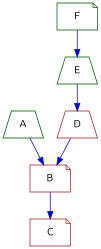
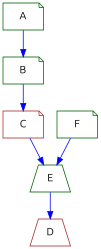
  digraph {
    fontname=Ubuntu
    node [color=darkgreen fontname=Ubuntu shape=note]
    edge [color=blue fontname=Ubuntu]
-   A [shape=trapezium]
-   B [color=brown]
+   A
+   B
    C [color=brown]
    E [shape=trapezium]
    D [color=brown shape=trapezium]
    F
    A -> B
    B -> C
+   C -> E
    E -> D
-   D -> B
    F -> E
  }
